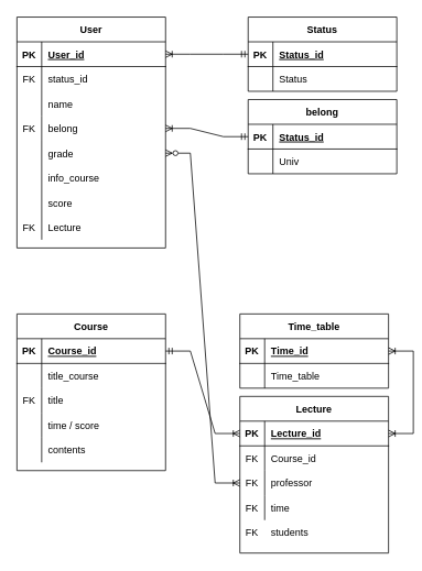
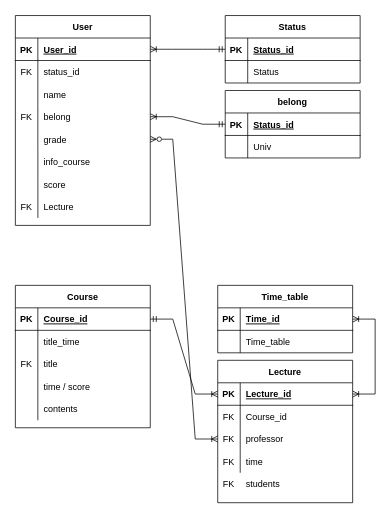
  <mxCell id="0" />
  <mxCell id="1" parent="0" />
  <mxCell id="2" value="User" style="shape=table;startSize=30;container=1;collapsible=1;childLayout=tableLayout;fixedRows=1;rowLines=0;fontStyle=1;align=center;resizeLast=1;" vertex="1" parent="1"><mxGeometry x="20" y="20" width="180" height="280" as="geometry" /></mxCell>
  <mxCell id="3" value="" style="shape=tableRow;horizontal=0;startSize=0;swimlaneHead=0;swimlaneBody=0;fillColor=none;collapsible=0;dropTarget=0;points=[[0,0.5],[1,0.5]];portConstraint=eastwest;top=0;left=0;right=0;bottom=1;" vertex="1" parent="2"><mxGeometry y="30" width="180" height="30" as="geometry" /></mxCell>
  <mxCell id="4" value="PK" style="shape=partialRectangle;connectable=0;fillColor=none;top=0;left=0;bottom=0;right=0;fontStyle=1;overflow=hidden;" vertex="1" parent="3"><mxGeometry width="30" height="30" as="geometry"><mxRectangle width="30" height="30" as="alternateBounds" /></mxGeometry></mxCell>
  <mxCell id="5" value="User_id" style="shape=partialRectangle;connectable=0;fillColor=none;top=0;left=0;bottom=0;right=0;align=left;spacingLeft=6;fontStyle=5;overflow=hidden;" vertex="1" parent="3"><mxGeometry x="30" width="150" height="30" as="geometry"><mxRectangle width="150" height="30" as="alternateBounds" /></mxGeometry></mxCell>
  <mxCell id="6" value="" style="shape=tableRow;horizontal=0;startSize=0;swimlaneHead=0;swimlaneBody=0;fillColor=none;collapsible=0;dropTarget=0;points=[[0,0.5],[1,0.5]];portConstraint=eastwest;top=0;left=0;right=0;bottom=0;" vertex="1" parent="2"><mxGeometry y="60" width="180" height="30" as="geometry" /></mxCell>
  <mxCell id="7" value="FK" style="shape=partialRectangle;connectable=0;fillColor=none;top=0;left=0;bottom=0;right=0;editable=1;overflow=hidden;" vertex="1" parent="6"><mxGeometry width="30" height="30" as="geometry"><mxRectangle width="30" height="30" as="alternateBounds" /></mxGeometry></mxCell>
  <mxCell id="8" value="status_id" style="shape=partialRectangle;connectable=0;fillColor=none;top=0;left=0;bottom=0;right=0;align=left;spacingLeft=6;overflow=hidden;" vertex="1" parent="6"><mxGeometry x="30" width="150" height="30" as="geometry"><mxRectangle width="150" height="30" as="alternateBounds" /></mxGeometry></mxCell>
  <mxCell id="9" value="" style="shape=tableRow;horizontal=0;startSize=0;swimlaneHead=0;swimlaneBody=0;fillColor=none;collapsible=0;dropTarget=0;points=[[0,0.5],[1,0.5]];portConstraint=eastwest;top=0;left=0;right=0;bottom=0;" vertex="1" parent="2"><mxGeometry y="90" width="180" height="30" as="geometry" /></mxCell>
  <mxCell id="10" value="" style="shape=partialRectangle;connectable=0;fillColor=none;top=0;left=0;bottom=0;right=0;editable=1;overflow=hidden;" vertex="1" parent="9"><mxGeometry width="30" height="30" as="geometry"><mxRectangle width="30" height="30" as="alternateBounds" /></mxGeometry></mxCell>
  <mxCell id="11" value="name" style="shape=partialRectangle;connectable=0;fillColor=none;top=0;left=0;bottom=0;right=0;align=left;spacingLeft=6;overflow=hidden;" vertex="1" parent="9"><mxGeometry x="30" width="150" height="30" as="geometry"><mxRectangle width="150" height="30" as="alternateBounds" /></mxGeometry></mxCell>
  <mxCell id="12" value="" style="shape=tableRow;horizontal=0;startSize=0;swimlaneHead=0;swimlaneBody=0;fillColor=none;collapsible=0;dropTarget=0;points=[[0,0.5],[1,0.5]];portConstraint=eastwest;top=0;left=0;right=0;bottom=0;" vertex="1" parent="2"><mxGeometry y="120" width="180" height="30" as="geometry" /></mxCell>
  <mxCell id="13" value="FK" style="shape=partialRectangle;connectable=0;fillColor=none;top=0;left=0;bottom=0;right=0;editable=1;overflow=hidden;" vertex="1" parent="12"><mxGeometry width="30" height="30" as="geometry"><mxRectangle width="30" height="30" as="alternateBounds" /></mxGeometry></mxCell>
  <mxCell id="14" value="belong" style="shape=partialRectangle;connectable=0;fillColor=none;top=0;left=0;bottom=0;right=0;align=left;spacingLeft=6;overflow=hidden;" vertex="1" parent="12"><mxGeometry x="30" width="150" height="30" as="geometry"><mxRectangle width="150" height="30" as="alternateBounds" /></mxGeometry></mxCell>
  <mxCell id="15" value="Status" style="shape=table;startSize=30;container=1;collapsible=1;childLayout=tableLayout;fixedRows=1;rowLines=0;fontStyle=1;align=center;resizeLast=1;" vertex="1" parent="1"><mxGeometry x="300" y="20" width="180" height="90" as="geometry" /></mxCell>
  <mxCell id="16" value="" style="shape=tableRow;horizontal=0;startSize=0;swimlaneHead=0;swimlaneBody=0;fillColor=none;collapsible=0;dropTarget=0;points=[[0,0.5],[1,0.5]];portConstraint=eastwest;top=0;left=0;right=0;bottom=1;" vertex="1" parent="15"><mxGeometry y="30" width="180" height="30" as="geometry" /></mxCell>
  <mxCell id="17" value="PK" style="shape=partialRectangle;connectable=0;fillColor=none;top=0;left=0;bottom=0;right=0;fontStyle=1;overflow=hidden;" vertex="1" parent="16"><mxGeometry width="30" height="30" as="geometry"><mxRectangle width="30" height="30" as="alternateBounds" /></mxGeometry></mxCell>
  <mxCell id="18" value="Status_id" style="shape=partialRectangle;connectable=0;fillColor=none;top=0;left=0;bottom=0;right=0;align=left;spacingLeft=6;fontStyle=5;overflow=hidden;" vertex="1" parent="16"><mxGeometry x="30" width="150" height="30" as="geometry"><mxRectangle width="150" height="30" as="alternateBounds" /></mxGeometry></mxCell>
  <mxCell id="19" value="" style="shape=tableRow;horizontal=0;startSize=0;swimlaneHead=0;swimlaneBody=0;fillColor=none;collapsible=0;dropTarget=0;points=[[0,0.5],[1,0.5]];portConstraint=eastwest;top=0;left=0;right=0;bottom=0;" vertex="1" parent="15"><mxGeometry y="60" width="180" height="30" as="geometry" /></mxCell>
  <mxCell id="20" value="" style="shape=partialRectangle;connectable=0;fillColor=none;top=0;left=0;bottom=0;right=0;editable=1;overflow=hidden;" vertex="1" parent="19"><mxGeometry width="30" height="30" as="geometry"><mxRectangle width="30" height="30" as="alternateBounds" /></mxGeometry></mxCell>
  <mxCell id="21" value="Status" style="shape=partialRectangle;connectable=0;fillColor=none;top=0;left=0;bottom=0;right=0;align=left;spacingLeft=6;overflow=hidden;" vertex="1" parent="19"><mxGeometry x="30" width="150" height="30" as="geometry"><mxRectangle width="150" height="30" as="alternateBounds" /></mxGeometry></mxCell>
  <mxCell id="22" value="" style="shape=tableRow;horizontal=0;startSize=0;swimlaneHead=0;swimlaneBody=0;fillColor=none;collapsible=0;dropTarget=0;points=[[0,0.5],[1,0.5]];portConstraint=eastwest;top=0;left=0;right=0;bottom=0;" vertex="1" parent="1"><mxGeometry x="20" y="170" width="180" height="30" as="geometry" /></mxCell>
  <mxCell id="23" value="" style="shape=partialRectangle;connectable=0;fillColor=none;top=0;left=0;bottom=0;right=0;editable=1;overflow=hidden;" vertex="1" parent="22"><mxGeometry width="30" height="30" as="geometry"><mxRectangle width="30" height="30" as="alternateBounds" /></mxGeometry></mxCell>
  <mxCell id="24" value="grade" style="shape=partialRectangle;connectable=0;fillColor=none;top=0;left=0;bottom=0;right=0;align=left;spacingLeft=6;overflow=hidden;" vertex="1" parent="22"><mxGeometry x="30" width="150" height="30" as="geometry"><mxRectangle width="150" height="30" as="alternateBounds" /></mxGeometry></mxCell>
  <mxCell id="25" value="" style="shape=tableRow;horizontal=0;startSize=0;swimlaneHead=0;swimlaneBody=0;fillColor=none;collapsible=0;dropTarget=0;points=[[0,0.5],[1,0.5]];portConstraint=eastwest;top=0;left=0;right=0;bottom=0;" vertex="1" parent="1"><mxGeometry x="20" y="200" width="180" height="30" as="geometry" /></mxCell>
  <mxCell id="26" value="" style="shape=partialRectangle;connectable=0;fillColor=none;top=0;left=0;bottom=0;right=0;editable=1;overflow=hidden;" vertex="1" parent="25"><mxGeometry width="30" height="30" as="geometry"><mxRectangle width="30" height="30" as="alternateBounds" /></mxGeometry></mxCell>
  <mxCell id="27" value="info_course" style="shape=partialRectangle;connectable=0;fillColor=none;top=0;left=0;bottom=0;right=0;align=left;spacingLeft=6;overflow=hidden;" vertex="1" parent="25"><mxGeometry x="30" width="150" height="30" as="geometry"><mxRectangle width="150" height="30" as="alternateBounds" /></mxGeometry></mxCell>
  <mxCell id="28" value="" style="shape=tableRow;horizontal=0;startSize=0;swimlaneHead=0;swimlaneBody=0;fillColor=none;collapsible=0;dropTarget=0;points=[[0,0.5],[1,0.5]];portConstraint=eastwest;top=0;left=0;right=0;bottom=0;" vertex="1" parent="1"><mxGeometry x="20" y="230" width="180" height="30" as="geometry" /></mxCell>
  <mxCell id="29" value="" style="shape=partialRectangle;connectable=0;fillColor=none;top=0;left=0;bottom=0;right=0;editable=1;overflow=hidden;" vertex="1" parent="28"><mxGeometry width="30" height="30" as="geometry"><mxRectangle width="30" height="30" as="alternateBounds" /></mxGeometry></mxCell>
  <mxCell id="30" value="score" style="shape=partialRectangle;connectable=0;fillColor=none;top=0;left=0;bottom=0;right=0;align=left;spacingLeft=6;overflow=hidden;" vertex="1" parent="28"><mxGeometry x="30" width="150" height="30" as="geometry"><mxRectangle width="150" height="30" as="alternateBounds" /></mxGeometry></mxCell>
  <mxCell id="31" value="" style="endArrow=none;html=1;rounded=0;exitX=0.167;exitY=1;exitDx=0;exitDy=0;exitPerimeter=0;" edge="1" parent="1" source="66"><mxGeometry width="50" height="50" relative="1" as="geometry"><mxPoint x="50" y="300" as="sourcePoint" /><mxPoint x="50" y="170" as="targetPoint" /></mxGeometry></mxCell>
  <mxCell id="32" value="Course" style="shape=table;startSize=30;container=1;collapsible=1;childLayout=tableLayout;fixedRows=1;rowLines=0;fontStyle=1;align=center;resizeLast=1;" vertex="1" parent="1"><mxGeometry x="20" y="380" width="180" height="190" as="geometry" /></mxCell>
  <mxCell id="33" value="" style="shape=tableRow;horizontal=0;startSize=0;swimlaneHead=0;swimlaneBody=0;fillColor=none;collapsible=0;dropTarget=0;points=[[0,0.5],[1,0.5]];portConstraint=eastwest;top=0;left=0;right=0;bottom=1;" vertex="1" parent="32"><mxGeometry y="30" width="180" height="30" as="geometry" /></mxCell>
  <mxCell id="34" value="PK" style="shape=partialRectangle;connectable=0;fillColor=none;top=0;left=0;bottom=0;right=0;fontStyle=1;overflow=hidden;" vertex="1" parent="33"><mxGeometry width="30" height="30" as="geometry"><mxRectangle width="30" height="30" as="alternateBounds" /></mxGeometry></mxCell>
  <mxCell id="35" value="Course_id" style="shape=partialRectangle;connectable=0;fillColor=none;top=0;left=0;bottom=0;right=0;align=left;spacingLeft=6;fontStyle=5;overflow=hidden;" vertex="1" parent="33"><mxGeometry x="30" width="150" height="30" as="geometry"><mxRectangle width="150" height="30" as="alternateBounds" /></mxGeometry></mxCell>
  <mxCell id="36" value="" style="shape=tableRow;horizontal=0;startSize=0;swimlaneHead=0;swimlaneBody=0;fillColor=none;collapsible=0;dropTarget=0;points=[[0,0.5],[1,0.5]];portConstraint=eastwest;top=0;left=0;right=0;bottom=0;" vertex="1" parent="32"><mxGeometry y="60" width="180" height="30" as="geometry" /></mxCell>
  <mxCell id="37" value="" style="shape=partialRectangle;connectable=0;fillColor=none;top=0;left=0;bottom=0;right=0;editable=1;overflow=hidden;" vertex="1" parent="36"><mxGeometry width="30" height="30" as="geometry"><mxRectangle width="30" height="30" as="alternateBounds" /></mxGeometry></mxCell>
- <mxCell id="38" value="title_course" style="shape=partialRectangle;connectable=0;fillColor=none;top=0;left=0;bottom=0;right=0;align=left;spacingLeft=6;overflow=hidden;" vertex="1" parent="36"><mxGeometry x="30" width="150" height="30" as="geometry"><mxRectangle width="150" height="30" as="alternateBounds" /></mxGeometry></mxCell>
+ <mxCell id="38" value="title_time" style="shape=partialRectangle;connectable=0;fillColor=none;top=0;left=0;bottom=0;right=0;align=left;spacingLeft=6;overflow=hidden;" vertex="1" parent="36"><mxGeometry x="30" width="150" height="30" as="geometry"><mxRectangle width="150" height="30" as="alternateBounds" /></mxGeometry></mxCell>
  <mxCell id="39" value="" style="shape=tableRow;horizontal=0;startSize=0;swimlaneHead=0;swimlaneBody=0;fillColor=none;collapsible=0;dropTarget=0;points=[[0,0.5],[1,0.5]];portConstraint=eastwest;top=0;left=0;right=0;bottom=0;" vertex="1" parent="32"><mxGeometry y="90" width="180" height="30" as="geometry" /></mxCell>
  <mxCell id="40" value="FK" style="shape=partialRectangle;connectable=0;fillColor=none;top=0;left=0;bottom=0;right=0;editable=1;overflow=hidden;" vertex="1" parent="39"><mxGeometry width="30" height="30" as="geometry"><mxRectangle width="30" height="30" as="alternateBounds" /></mxGeometry></mxCell>
  <mxCell id="41" value="title" style="shape=partialRectangle;connectable=0;fillColor=none;top=0;left=0;bottom=0;right=0;align=left;spacingLeft=6;overflow=hidden;" vertex="1" parent="39"><mxGeometry x="30" width="150" height="30" as="geometry"><mxRectangle width="150" height="30" as="alternateBounds" /></mxGeometry></mxCell>
  <mxCell id="42" value="" style="shape=tableRow;horizontal=0;startSize=0;swimlaneHead=0;swimlaneBody=0;fillColor=none;collapsible=0;dropTarget=0;points=[[0,0.5],[1,0.5]];portConstraint=eastwest;top=0;left=0;right=0;bottom=0;" vertex="1" parent="32"><mxGeometry y="120" width="180" height="30" as="geometry" /></mxCell>
  <mxCell id="43" value="" style="shape=partialRectangle;connectable=0;fillColor=none;top=0;left=0;bottom=0;right=0;editable=1;overflow=hidden;" vertex="1" parent="42"><mxGeometry width="30" height="30" as="geometry"><mxRectangle width="30" height="30" as="alternateBounds" /></mxGeometry></mxCell>
  <mxCell id="44" value="time / score" style="shape=partialRectangle;connectable=0;fillColor=none;top=0;left=0;bottom=0;right=0;align=left;spacingLeft=6;overflow=hidden;" vertex="1" parent="42"><mxGeometry x="30" width="150" height="30" as="geometry"><mxRectangle width="150" height="30" as="alternateBounds" /></mxGeometry></mxCell>
  <mxCell id="45" value="Time_table" style="shape=table;startSize=30;container=1;collapsible=1;childLayout=tableLayout;fixedRows=1;rowLines=0;fontStyle=1;align=center;resizeLast=1;" vertex="1" parent="1"><mxGeometry x="290" y="380" width="180" height="90" as="geometry" /></mxCell>
  <mxCell id="46" value="" style="shape=tableRow;horizontal=0;startSize=0;swimlaneHead=0;swimlaneBody=0;fillColor=none;collapsible=0;dropTarget=0;points=[[0,0.5],[1,0.5]];portConstraint=eastwest;top=0;left=0;right=0;bottom=1;" vertex="1" parent="45"><mxGeometry y="30" width="180" height="30" as="geometry" /></mxCell>
  <mxCell id="47" value="PK" style="shape=partialRectangle;connectable=0;fillColor=none;top=0;left=0;bottom=0;right=0;fontStyle=1;overflow=hidden;" vertex="1" parent="46"><mxGeometry width="30" height="30" as="geometry"><mxRectangle width="30" height="30" as="alternateBounds" /></mxGeometry></mxCell>
  <mxCell id="48" value="Time_id" style="shape=partialRectangle;connectable=0;fillColor=none;top=0;left=0;bottom=0;right=0;align=left;spacingLeft=6;fontStyle=5;overflow=hidden;" vertex="1" parent="46"><mxGeometry x="30" width="150" height="30" as="geometry"><mxRectangle width="150" height="30" as="alternateBounds" /></mxGeometry></mxCell>
  <mxCell id="49" value="" style="shape=tableRow;horizontal=0;startSize=0;swimlaneHead=0;swimlaneBody=0;fillColor=none;collapsible=0;dropTarget=0;points=[[0,0.5],[1,0.5]];portConstraint=eastwest;top=0;left=0;right=0;bottom=0;" vertex="1" parent="45"><mxGeometry y="60" width="180" height="30" as="geometry" /></mxCell>
  <mxCell id="50" value="" style="shape=partialRectangle;connectable=0;fillColor=none;top=0;left=0;bottom=0;right=0;editable=1;overflow=hidden;" vertex="1" parent="49"><mxGeometry width="30" height="30" as="geometry"><mxRectangle width="30" height="30" as="alternateBounds" /></mxGeometry></mxCell>
  <mxCell id="51" value="Time_table" style="shape=partialRectangle;connectable=0;fillColor=none;top=0;left=0;bottom=0;right=0;align=left;spacingLeft=6;overflow=hidden;" vertex="1" parent="49"><mxGeometry x="30" width="150" height="30" as="geometry"><mxRectangle width="150" height="30" as="alternateBounds" /></mxGeometry></mxCell>
  <mxCell id="52" value="" style="shape=tableRow;horizontal=0;startSize=0;swimlaneHead=0;swimlaneBody=0;fillColor=none;collapsible=0;dropTarget=0;points=[[0,0.5],[1,0.5]];portConstraint=eastwest;top=0;left=0;right=0;bottom=0;" vertex="1" parent="1"><mxGeometry x="20" y="530" width="180" height="30" as="geometry" /></mxCell>
  <mxCell id="53" value="" style="shape=partialRectangle;connectable=0;fillColor=none;top=0;left=0;bottom=0;right=0;editable=1;overflow=hidden;" vertex="1" parent="52"><mxGeometry width="30" height="30" as="geometry"><mxRectangle width="30" height="30" as="alternateBounds" /></mxGeometry></mxCell>
  <mxCell id="54" value="contents" style="shape=partialRectangle;connectable=0;fillColor=none;top=0;left=0;bottom=0;right=0;align=left;spacingLeft=6;overflow=hidden;" vertex="1" parent="52"><mxGeometry x="30" width="150" height="30" as="geometry"><mxRectangle width="150" height="30" as="alternateBounds" /></mxGeometry></mxCell>
  <mxCell id="55" value="" style="endArrow=none;html=1;rounded=0;" edge="1" parent="1"><mxGeometry width="50" height="50" relative="1" as="geometry"><mxPoint x="50" y="530" as="sourcePoint" /><mxPoint x="50" y="560" as="targetPoint" /></mxGeometry></mxCell>
  <mxCell id="56" value="" style="edgeStyle=entityRelationEdgeStyle;fontSize=12;html=1;endArrow=ERoneToMany;endFill=0;rounded=0;entryX=1;entryY=0.5;entryDx=0;entryDy=0;exitX=1;exitY=0.5;exitDx=0;exitDy=0;startArrow=ERoneToMany;startFill=0;" edge="1" parent="1" source="70" target="46"><mxGeometry width="100" height="100" relative="1" as="geometry"><mxPoint x="80" y="580" as="sourcePoint" /><mxPoint x="180" y="480" as="targetPoint" /></mxGeometry></mxCell>
  <mxCell id="57" value="" style="edgeStyle=entityRelationEdgeStyle;fontSize=12;html=1;endArrow=ERmandOne;endFill=0;startArrow=ERoneToMany;rounded=0;exitX=1;exitY=0.5;exitDx=0;exitDy=0;entryX=0;entryY=0.5;entryDx=0;entryDy=0;startFill=0;" edge="1" parent="1" source="3" target="16"><mxGeometry width="100" height="100" relative="1" as="geometry"><mxPoint x="260" y="40" as="sourcePoint" /><mxPoint x="360" y="-60" as="targetPoint" /></mxGeometry></mxCell>
  <mxCell id="58" value="belong" style="shape=table;startSize=30;container=1;collapsible=1;childLayout=tableLayout;fixedRows=1;rowLines=0;fontStyle=1;align=center;resizeLast=1;" vertex="1" parent="1"><mxGeometry x="300" y="120" width="180" height="90" as="geometry" /></mxCell>
  <mxCell id="59" value="" style="shape=tableRow;horizontal=0;startSize=0;swimlaneHead=0;swimlaneBody=0;fillColor=none;collapsible=0;dropTarget=0;points=[[0,0.5],[1,0.5]];portConstraint=eastwest;top=0;left=0;right=0;bottom=1;" vertex="1" parent="58"><mxGeometry y="30" width="180" height="30" as="geometry" /></mxCell>
  <mxCell id="60" value="PK" style="shape=partialRectangle;connectable=0;fillColor=none;top=0;left=0;bottom=0;right=0;fontStyle=1;overflow=hidden;" vertex="1" parent="59"><mxGeometry width="30" height="30" as="geometry"><mxRectangle width="30" height="30" as="alternateBounds" /></mxGeometry></mxCell>
  <mxCell id="61" value="Status_id" style="shape=partialRectangle;connectable=0;fillColor=none;top=0;left=0;bottom=0;right=0;align=left;spacingLeft=6;fontStyle=5;overflow=hidden;" vertex="1" parent="59"><mxGeometry x="30" width="150" height="30" as="geometry"><mxRectangle width="150" height="30" as="alternateBounds" /></mxGeometry></mxCell>
  <mxCell id="62" value="" style="shape=tableRow;horizontal=0;startSize=0;swimlaneHead=0;swimlaneBody=0;fillColor=none;collapsible=0;dropTarget=0;points=[[0,0.5],[1,0.5]];portConstraint=eastwest;top=0;left=0;right=0;bottom=0;" vertex="1" parent="58"><mxGeometry y="60" width="180" height="30" as="geometry" /></mxCell>
  <mxCell id="63" value="" style="shape=partialRectangle;connectable=0;fillColor=none;top=0;left=0;bottom=0;right=0;editable=1;overflow=hidden;" vertex="1" parent="62"><mxGeometry width="30" height="30" as="geometry"><mxRectangle width="30" height="30" as="alternateBounds" /></mxGeometry></mxCell>
  <mxCell id="64" value="Univ" style="shape=partialRectangle;connectable=0;fillColor=none;top=0;left=0;bottom=0;right=0;align=left;spacingLeft=6;overflow=hidden;" vertex="1" parent="62"><mxGeometry x="30" width="150" height="30" as="geometry"><mxRectangle width="150" height="30" as="alternateBounds" /></mxGeometry></mxCell>
  <mxCell id="65" value="" style="edgeStyle=entityRelationEdgeStyle;fontSize=12;html=1;endArrow=ERmandOne;endFill=0;rounded=0;entryX=0;entryY=0.5;entryDx=0;entryDy=0;exitX=1;exitY=0.5;exitDx=0;exitDy=0;startArrow=ERoneToMany;startFill=0;" edge="1" parent="1" source="12" target="59"><mxGeometry width="100" height="100" relative="1" as="geometry"><mxPoint x="330" y="320" as="sourcePoint" /><mxPoint x="430" y="220" as="targetPoint" /></mxGeometry></mxCell>
  <mxCell id="66" value="" style="shape=tableRow;horizontal=0;startSize=0;swimlaneHead=0;swimlaneBody=0;fillColor=none;collapsible=0;dropTarget=0;points=[[0,0.5],[1,0.5]];portConstraint=eastwest;top=0;left=0;right=0;bottom=0;" vertex="1" parent="1"><mxGeometry x="20" y="260" width="180" height="30" as="geometry" /></mxCell>
  <mxCell id="67" value="FK" style="shape=partialRectangle;connectable=0;fillColor=none;top=0;left=0;bottom=0;right=0;editable=1;overflow=hidden;" vertex="1" parent="66"><mxGeometry width="30" height="30" as="geometry"><mxRectangle width="30" height="30" as="alternateBounds" /></mxGeometry></mxCell>
  <mxCell id="68" value="Lecture" style="shape=partialRectangle;connectable=0;fillColor=none;top=0;left=0;bottom=0;right=0;align=left;spacingLeft=6;overflow=hidden;" vertex="1" parent="66"><mxGeometry x="30" width="150" height="30" as="geometry"><mxRectangle width="150" height="30" as="alternateBounds" /></mxGeometry></mxCell>
  <mxCell id="69" value="Lecture" style="shape=table;startSize=30;container=1;collapsible=1;childLayout=tableLayout;fixedRows=1;rowLines=0;fontStyle=1;align=center;resizeLast=1;" vertex="1" parent="1"><mxGeometry x="290" y="480" width="180" height="190" as="geometry" /></mxCell>
  <mxCell id="70" value="" style="shape=tableRow;horizontal=0;startSize=0;swimlaneHead=0;swimlaneBody=0;fillColor=none;collapsible=0;dropTarget=0;points=[[0,0.5],[1,0.5]];portConstraint=eastwest;top=0;left=0;right=0;bottom=1;" vertex="1" parent="69"><mxGeometry y="30" width="180" height="30" as="geometry" /></mxCell>
  <mxCell id="71" value="PK" style="shape=partialRectangle;connectable=0;fillColor=none;top=0;left=0;bottom=0;right=0;fontStyle=1;overflow=hidden;" vertex="1" parent="70"><mxGeometry width="30" height="30" as="geometry"><mxRectangle width="30" height="30" as="alternateBounds" /></mxGeometry></mxCell>
  <mxCell id="72" value="Lecture_id" style="shape=partialRectangle;connectable=0;fillColor=none;top=0;left=0;bottom=0;right=0;align=left;spacingLeft=6;fontStyle=5;overflow=hidden;" vertex="1" parent="70"><mxGeometry x="30" width="150" height="30" as="geometry"><mxRectangle width="150" height="30" as="alternateBounds" /></mxGeometry></mxCell>
  <mxCell id="73" value="" style="shape=tableRow;horizontal=0;startSize=0;swimlaneHead=0;swimlaneBody=0;fillColor=none;collapsible=0;dropTarget=0;points=[[0,0.5],[1,0.5]];portConstraint=eastwest;top=0;left=0;right=0;bottom=0;" vertex="1" parent="69"><mxGeometry y="60" width="180" height="30" as="geometry" /></mxCell>
  <mxCell id="74" value="FK" style="shape=partialRectangle;connectable=0;fillColor=none;top=0;left=0;bottom=0;right=0;editable=1;overflow=hidden;" vertex="1" parent="73"><mxGeometry width="30" height="30" as="geometry"><mxRectangle width="30" height="30" as="alternateBounds" /></mxGeometry></mxCell>
  <mxCell id="75" value="Course_id" style="shape=partialRectangle;connectable=0;fillColor=none;top=0;left=0;bottom=0;right=0;align=left;spacingLeft=6;overflow=hidden;" vertex="1" parent="73"><mxGeometry x="30" width="150" height="30" as="geometry"><mxRectangle width="150" height="30" as="alternateBounds" /></mxGeometry></mxCell>
  <mxCell id="76" value="" style="shape=tableRow;horizontal=0;startSize=0;swimlaneHead=0;swimlaneBody=0;fillColor=none;collapsible=0;dropTarget=0;points=[[0,0.5],[1,0.5]];portConstraint=eastwest;top=0;left=0;right=0;bottom=0;" vertex="1" parent="69"><mxGeometry y="90" width="180" height="30" as="geometry" /></mxCell>
  <mxCell id="77" value="FK" style="shape=partialRectangle;connectable=0;fillColor=none;top=0;left=0;bottom=0;right=0;editable=1;overflow=hidden;" vertex="1" parent="76"><mxGeometry width="30" height="30" as="geometry"><mxRectangle width="30" height="30" as="alternateBounds" /></mxGeometry></mxCell>
  <mxCell id="78" value="professor" style="shape=partialRectangle;connectable=0;fillColor=none;top=0;left=0;bottom=0;right=0;align=left;spacingLeft=6;overflow=hidden;" vertex="1" parent="76"><mxGeometry x="30" width="150" height="30" as="geometry"><mxRectangle width="150" height="30" as="alternateBounds" /></mxGeometry></mxCell>
  <mxCell id="79" value="" style="shape=tableRow;horizontal=0;startSize=0;swimlaneHead=0;swimlaneBody=0;fillColor=none;collapsible=0;dropTarget=0;points=[[0,0.5],[1,0.5]];portConstraint=eastwest;top=0;left=0;right=0;bottom=0;" vertex="1" parent="69"><mxGeometry y="120" width="180" height="30" as="geometry" /></mxCell>
  <mxCell id="80" value="FK" style="shape=partialRectangle;connectable=0;fillColor=none;top=0;left=0;bottom=0;right=0;editable=1;overflow=hidden;" vertex="1" parent="79"><mxGeometry width="30" height="30" as="geometry"><mxRectangle width="30" height="30" as="alternateBounds" /></mxGeometry></mxCell>
  <mxCell id="81" value="time" style="shape=partialRectangle;connectable=0;fillColor=none;top=0;left=0;bottom=0;right=0;align=left;spacingLeft=6;overflow=hidden;" vertex="1" parent="79"><mxGeometry x="30" width="150" height="30" as="geometry"><mxRectangle width="150" height="30" as="alternateBounds" /></mxGeometry></mxCell>
  <mxCell id="82" value="" style="edgeStyle=entityRelationEdgeStyle;fontSize=12;html=1;endArrow=ERoneToMany;endFill=0;rounded=0;entryX=0;entryY=0.5;entryDx=0;entryDy=0;exitX=1;exitY=0.5;exitDx=0;exitDy=0;startArrow=ERmandOne;startFill=0;" edge="1" parent="1" source="33" target="70"><mxGeometry width="100" height="100" relative="1" as="geometry"><mxPoint x="220" y="630" as="sourcePoint" /><mxPoint x="430" y="280" as="targetPoint" /></mxGeometry></mxCell>
  <mxCell id="83" value="" style="edgeStyle=entityRelationEdgeStyle;fontSize=12;html=1;endArrow=ERoneToMany;endFill=0;rounded=0;entryX=0;entryY=0.5;entryDx=0;entryDy=0;exitX=1;exitY=0.5;exitDx=0;exitDy=0;startArrow=ERzeroToMany;startFill=0;" edge="1" parent="1" source="22" target="76"><mxGeometry width="100" height="100" relative="1" as="geometry"><mxPoint x="330" y="380" as="sourcePoint" /><mxPoint x="430" y="280" as="targetPoint" /></mxGeometry></mxCell>
  <mxCell id="84" value="" style="shape=tableRow;horizontal=0;startSize=0;swimlaneHead=0;swimlaneBody=0;fillColor=none;collapsible=0;dropTarget=0;points=[[0,0.5],[1,0.5]];portConstraint=eastwest;top=0;left=0;right=0;bottom=0;" vertex="1" parent="1"><mxGeometry x="290" y="630" width="180" height="30" as="geometry" /></mxCell>
  <mxCell id="85" value="FK" style="shape=partialRectangle;connectable=0;fillColor=none;top=0;left=0;bottom=0;right=0;editable=1;overflow=hidden;" vertex="1" parent="84"><mxGeometry width="30" height="30" as="geometry"><mxRectangle width="30" height="30" as="alternateBounds" /></mxGeometry></mxCell>
  <mxCell id="86" value="students" style="shape=partialRectangle;connectable=0;fillColor=none;top=0;left=0;bottom=0;right=0;align=left;spacingLeft=6;overflow=hidden;" vertex="1" parent="84"><mxGeometry x="30" width="150" height="30" as="geometry"><mxRectangle width="150" height="30" as="alternateBounds" /></mxGeometry></mxCell>
